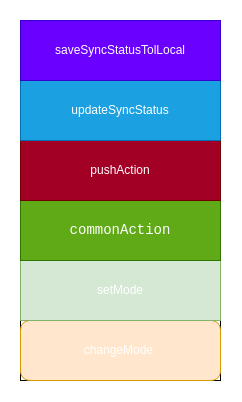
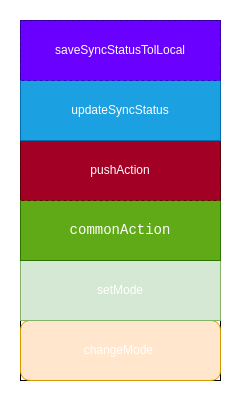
  <mxCell id="0" />
  <mxCell id="1" parent="0" />
  <mxCell id="2" value="&lt;br&gt;&lt;br&gt;&lt;div style=&quot;color: rgb(212 , 212 , 212) ; background-color: rgb(30 , 30 , 30) ; font-family: &amp;#34;consolas&amp;#34; , &amp;#34;courier new&amp;#34; , monospace ; font-weight: normal ; font-size: 14px ; line-height: 19px&quot;&gt;&lt;br&gt;&lt;/div&gt;&lt;br&gt;" style="rounded=0;whiteSpace=wrap;html=1;" vertex="1" parent="1"><mxGeometry x="20" y="20" width="200" height="360" as="geometry" /></mxCell>
  <mxCell id="3" value="&lt;font color=&quot;#ffffff&quot;&gt;changeMode&amp;nbsp;&lt;/font&gt;" style="whiteSpace=wrap;html=1;fillColor=#ffe6cc;strokeColor=#d79b00;rounded=1;" vertex="1" parent="1"><mxGeometry x="20" y="320" width="200" height="60" as="geometry" /></mxCell>
  <mxCell id="4" value="&lt;font color=&quot;#ffffff&quot;&gt;setMode&lt;/font&gt;" style="rounded=0;whiteSpace=wrap;html=1;fillColor=#d5e8d4;strokeColor=#82b366;" vertex="1" parent="1"><mxGeometry x="20" y="260" width="200" height="60" as="geometry" /></mxCell>
  <mxCell id="5" value="&lt;div style=&quot;font-family: &amp;#34;consolas&amp;#34; , &amp;#34;courier new&amp;#34; , monospace ; font-size: 14px ; line-height: 19px&quot;&gt;&lt;span style=&quot;background-color: rgb(96 , 169 , 23)&quot;&gt;commonAction&lt;/span&gt;&lt;/div&gt;" style="rounded=0;whiteSpace=wrap;html=1;strokeColor=#2D7600;fontColor=#ffffff;fillColor=#60A917;" vertex="1" parent="1"><mxGeometry x="20" y="200" width="200" height="60" as="geometry" /></mxCell>
- <mxCell id="6" value="pushAction" style="rounded=0;whiteSpace=wrap;html=1;fillColor=#a20025;strokeColor=#6F0000;fontColor=#ffffff;" vertex="1" parent="1"><mxGeometry x="20" y="140" width="200" height="60" as="geometry" /></mxCell>
+ <mxCell id="6" value="pushAction" style="rounded=0;whiteSpace=wrap;html=1;fillColor=#a20025;strokeColor=#6F0000;fontColor=#ffffff;dashed=1;" vertex="1" parent="1"><mxGeometry x="20" y="140" width="200" height="60" as="geometry" /></mxCell>
  <mxCell id="7" value="updateSyncStatus" style="rounded=0;whiteSpace=wrap;html=1;fillColor=#1ba1e2;strokeColor=#006EAF;fontColor=#ffffff;" vertex="1" parent="1"><mxGeometry x="20" y="80" width="200" height="60" as="geometry" /></mxCell>
- <mxCell id="8" value="saveSyncStatusTolLocal" style="rounded=0;whiteSpace=wrap;html=1;fillColor=#6a00ff;strokeColor=#3700CC;fontColor=#ffffff;" vertex="1" parent="1"><mxGeometry x="20" y="20" width="200" height="60" as="geometry" /></mxCell>
+ <mxCell id="8" value="saveSyncStatusTolLocal" style="rounded=0;whiteSpace=wrap;html=1;fillColor=#6a00ff;strokeColor=#3700CC;fontColor=#ffffff;dashed=1;" vertex="1" parent="1"><mxGeometry x="20" y="20" width="200" height="60" as="geometry" /></mxCell>
